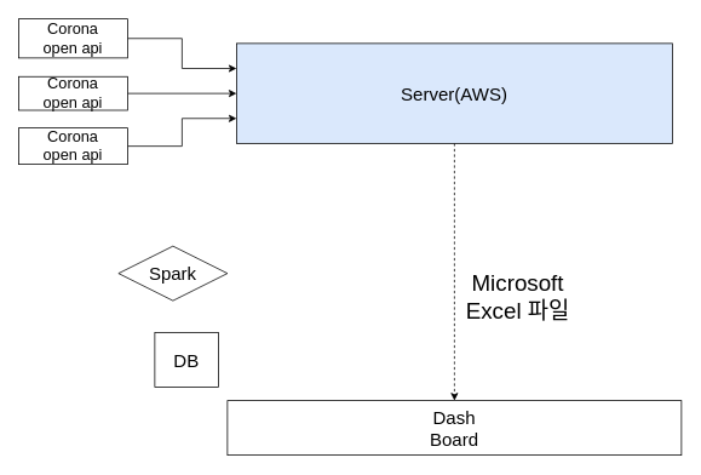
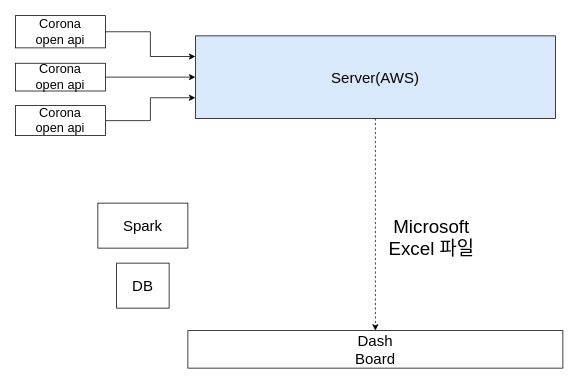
  <mxCell id="0" />
  <mxCell id="1" parent="0" />
  <mxCell id="2" style="edgeStyle=orthogonalEdgeStyle;rounded=0;orthogonalLoop=1;jettySize=auto;html=1;exitX=1;exitY=0.5;exitDx=0;exitDy=0;entryX=0;entryY=0.75;entryDx=0;entryDy=0;" edge="1" parent="1" source="3" target="6"><mxGeometry relative="1" as="geometry" /></mxCell>
  <mxCell id="3" value="&lt;font style=&quot;font-size: 17px&quot;&gt;Corona&lt;br&gt;open api&lt;/font&gt;" style="rounded=0;whiteSpace=wrap;html=1;" vertex="1" parent="1"><mxGeometry x="20" y="140" width="120" height="40" as="geometry" /></mxCell>
- <mxCell id="4" value="&lt;font style=&quot;font-size: 20px&quot;&gt;Dash&lt;br&gt;Board&lt;/font&gt;" style="rounded=0;whiteSpace=wrap;html=1;" vertex="1" parent="1"><mxGeometry x="250" y="440" width="500" height="60" as="geometry" /></mxCell>
+ <mxCell id="4" value="&lt;font style=&quot;font-size: 20px&quot;&gt;Dash&lt;br&gt;Board&lt;/font&gt;" style="rounded=0;whiteSpace=wrap;html=1;" vertex="1" parent="1"><mxGeometry x="250" y="440" width="500" height="50" as="geometry" /></mxCell>
  <mxCell id="5" style="edgeStyle=orthogonalEdgeStyle;rounded=0;orthogonalLoop=1;jettySize=auto;html=1;exitX=0.5;exitY=1;exitDx=0;exitDy=0;entryX=0.5;entryY=0;entryDx=0;entryDy=0;dashed=1;" edge="1" parent="1" source="6" target="4"><mxGeometry relative="1" as="geometry" /></mxCell>
  <mxCell id="6" value="&lt;font style=&quot;font-size: 20px&quot;&gt;Server(AWS)&lt;/font&gt;" style="rounded=0;whiteSpace=wrap;html=1;fillColor=#dae8fc;" vertex="1" parent="1"><mxGeometry x="260" y="47" width="480" height="110" as="geometry" /></mxCell>
- <mxCell id="7" value="&lt;span style=&quot;font-size: 20px&quot;&gt;Spark&lt;/span&gt;" style="rhombus;whiteSpace=wrap;html=1;" vertex="1" parent="1"><mxGeometry x="130" y="270" width="120" height="60" as="geometry" /></mxCell>
- <mxCell id="8" value="&lt;font style=&quot;font-size: 20px&quot;&gt;DB&lt;/font&gt;" style="rounded=0;whiteSpace=wrap;html=1;" vertex="1" parent="1"><mxGeometry x="170" y="365" width="70" height="60" as="geometry" /></mxCell>
+ <mxCell id="7" value="&lt;span style=&quot;font-size: 20px&quot;&gt;Spark&lt;/span&gt;" style="rounded=0;whiteSpace=wrap;html=1;" vertex="1" parent="1"><mxGeometry x="130" y="270" width="120" height="60" as="geometry" /></mxCell>
+ <mxCell id="8" value="&lt;font style=&quot;font-size: 20px&quot;&gt;DB&lt;/font&gt;" style="rounded=0;whiteSpace=wrap;html=1;" vertex="1" parent="1"><mxGeometry x="155" y="350" width="70" height="60" as="geometry" /></mxCell>
  <mxCell id="9" style="edgeStyle=orthogonalEdgeStyle;rounded=0;orthogonalLoop=1;jettySize=auto;html=1;exitX=1;exitY=0.5;exitDx=0;exitDy=0;entryX=0;entryY=0.5;entryDx=0;entryDy=0;" edge="1" parent="1" source="10" target="6"><mxGeometry relative="1" as="geometry" /></mxCell>
  <mxCell id="10" value="&lt;font style=&quot;font-size: 17px&quot;&gt;Corona&lt;br&gt;open api&lt;/font&gt;" style="rounded=0;whiteSpace=wrap;html=1;" vertex="1" parent="1"><mxGeometry x="20" y="83.5" width="120" height="37" as="geometry" /></mxCell>
  <mxCell id="11" style="edgeStyle=orthogonalEdgeStyle;rounded=0;orthogonalLoop=1;jettySize=auto;html=1;exitX=1;exitY=0.5;exitDx=0;exitDy=0;entryX=0;entryY=0.25;entryDx=0;entryDy=0;" edge="1" parent="1" source="12" target="6"><mxGeometry relative="1" as="geometry" /></mxCell>
  <mxCell id="12" value="&lt;font style=&quot;font-size: 17px&quot;&gt;Corona&lt;br&gt;open api&lt;/font&gt;" style="rounded=0;whiteSpace=wrap;html=1;" vertex="1" parent="1"><mxGeometry x="20" y="20" width="120" height="43" as="geometry" /></mxCell>
- <mxCell id="13" value="&lt;font style=&quot;font-size: 25px&quot;&gt;Microsoft&lt;br&gt;Excel 파일&lt;/font&gt;" style="text;html=1;strokeColor=none;fillColor=none;align=center;verticalAlign=middle;whiteSpace=wrap;rounded=0;" vertex="1" parent="1"><mxGeometry x="505" y="290" width="130" height="70" as="geometry" /></mxCell>
+ <mxCell id="13" value="&lt;font style=&quot;font-size: 25px&quot;&gt;Microsoft&lt;br&gt;Excel 파일&lt;/font&gt;" style="text;html=1;strokeColor=none;fillColor=none;align=center;verticalAlign=middle;whiteSpace=wrap;rounded=0;" vertex="1" parent="1"><mxGeometry x="510" y="280" width="130" height="70" as="geometry" /></mxCell>
  <mxCell id="14" style="edgeStyle=orthogonalEdgeStyle;rounded=0;orthogonalLoop=1;jettySize=auto;html=1;exitX=0.5;exitY=1;exitDx=0;exitDy=0;" edge="1" parent="1" source="7" target="7"><mxGeometry relative="1" as="geometry" /></mxCell>
